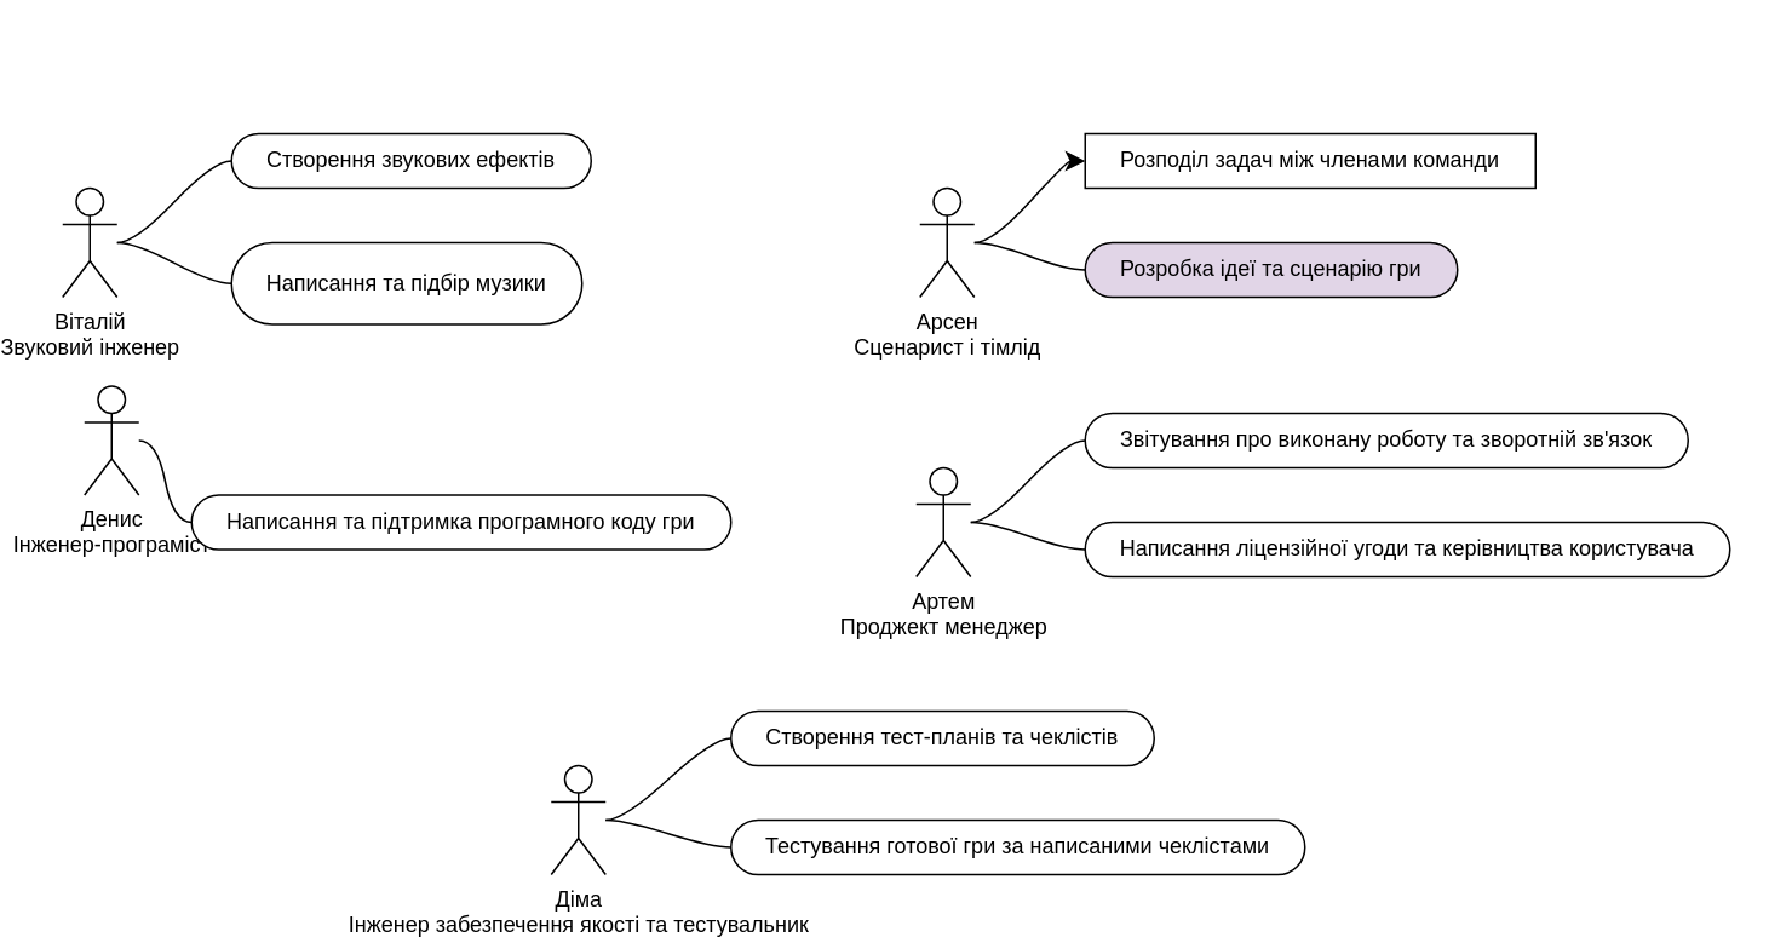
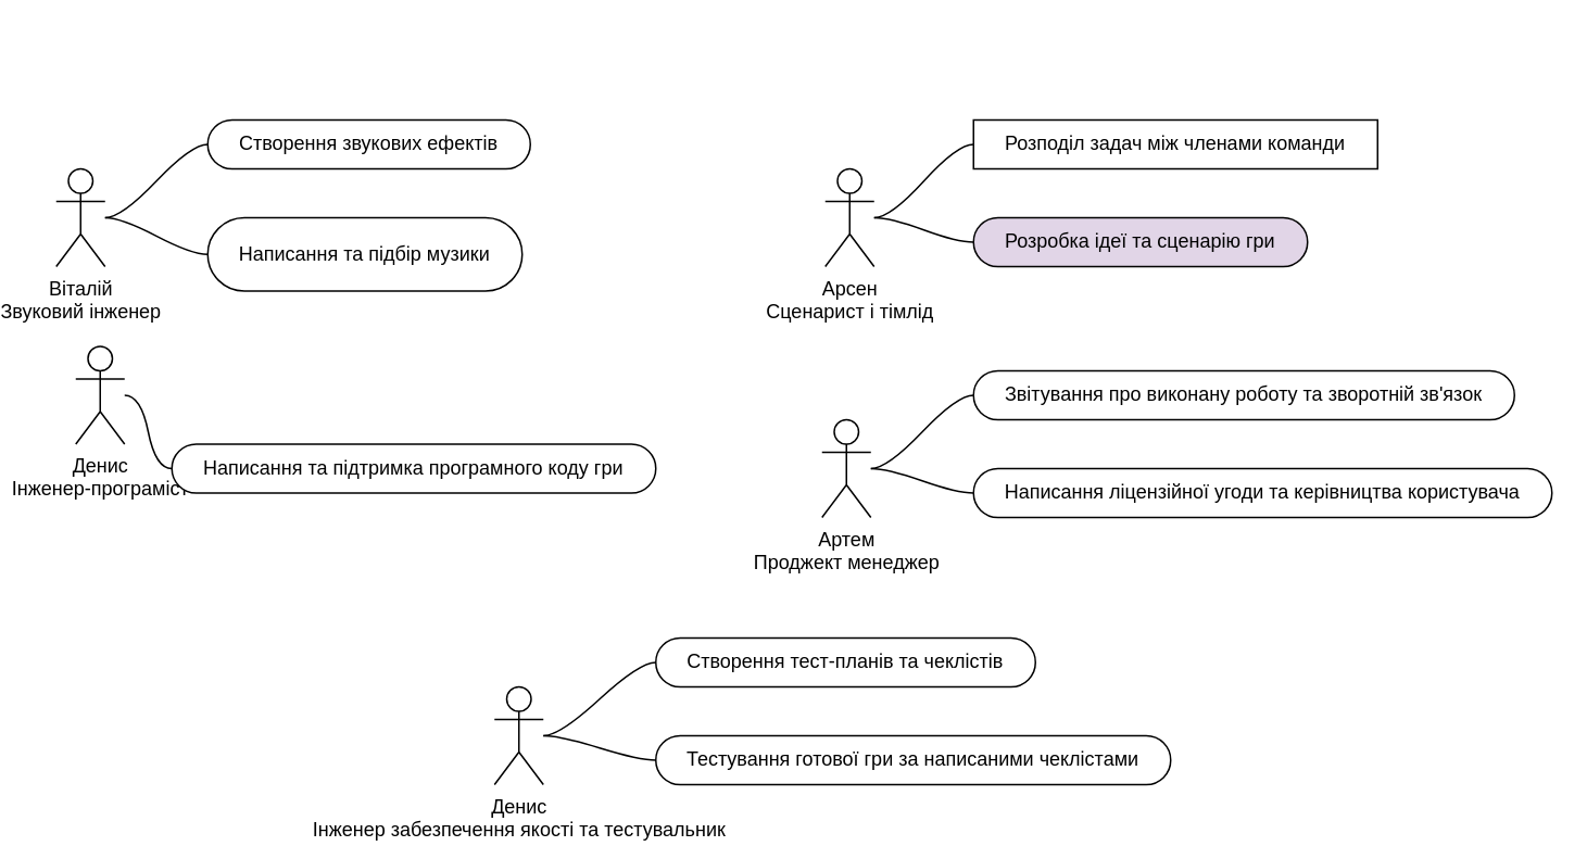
  <mxCell id="0" />
  <mxCell id="1" parent="0" />
- <mxCell id="2" value="Діма&lt;div&gt;Інженер забезпечення якості та тестувальник&lt;/div&gt;" style="shape=umlActor;verticalLabelPosition=bottom;verticalAlign=top;html=1;outlineConnect=0;" vertex="1" parent="1"><mxGeometry x="289" y="421" width="30" height="60" as="geometry" /></mxCell>
+ <mxCell id="2" value="Денис&lt;div&gt;Інженер забезпечення якості та тестувальник&lt;/div&gt;" style="shape=umlActor;verticalLabelPosition=bottom;verticalAlign=top;html=1;outlineConnect=0;" vertex="1" parent="1"><mxGeometry x="289" y="421" width="30" height="60" as="geometry" /></mxCell>
  <mxCell id="3" value="Створення тест-планів та чеклістів" style="whiteSpace=wrap;html=1;rounded=1;arcSize=50;align=center;verticalAlign=middle;strokeWidth=1;autosize=1;spacing=4;treeFolding=1;treeMoving=1;newEdgeStyle={&quot;edgeStyle&quot;:&quot;entityRelationEdgeStyle&quot;,&quot;startArrow&quot;:&quot;none&quot;,&quot;endArrow&quot;:&quot;none&quot;,&quot;segment&quot;:10,&quot;curved&quot;:1,&quot;sourcePerimeterSpacing&quot;:0,&quot;targetPerimeterSpacing&quot;:0};" vertex="1" parent="1"><mxGeometry x="388" y="391" width="233" height="30" as="geometry" /></mxCell>
  <mxCell id="4" value="" style="edgeStyle=entityRelationEdgeStyle;startArrow=none;endArrow=none;segment=10;curved=1;sourcePerimeterSpacing=0;targetPerimeterSpacing=0;rounded=0;fontSize=12;startSize=8;endSize=8;" edge="1" target="3" parent="1" source="2"><mxGeometry relative="1" as="geometry"><mxPoint x="531" y="79" as="sourcePoint" /><Array as="points"><mxPoint x="408" y="69" /><mxPoint x="524" y="52" /></Array></mxGeometry></mxCell>
  <mxCell id="5" value="Артем&lt;div&gt;Проджект менеджер&lt;/div&gt;" style="shape=umlActor;verticalLabelPosition=bottom;verticalAlign=top;html=1;outlineConnect=0;" vertex="1" parent="1"><mxGeometry x="490" y="257" width="30" height="60" as="geometry" /></mxCell>
  <mxCell id="6" value="Звітування про виконану роботу та зворотній зв'язок" style="whiteSpace=wrap;html=1;rounded=1;arcSize=50;align=center;verticalAlign=middle;strokeWidth=1;autosize=1;spacing=4;treeFolding=1;treeMoving=1;newEdgeStyle={&quot;edgeStyle&quot;:&quot;entityRelationEdgeStyle&quot;,&quot;startArrow&quot;:&quot;none&quot;,&quot;endArrow&quot;:&quot;none&quot;,&quot;segment&quot;:10,&quot;curved&quot;:1,&quot;sourcePerimeterSpacing&quot;:0,&quot;targetPerimeterSpacing&quot;:0};" vertex="1" parent="1"><mxGeometry x="583" y="227" width="332" height="30" as="geometry" /></mxCell>
  <mxCell id="7" value="" style="edgeStyle=entityRelationEdgeStyle;startArrow=none;endArrow=none;segment=10;curved=1;sourcePerimeterSpacing=0;targetPerimeterSpacing=0;rounded=0;fontSize=12;startSize=8;endSize=8;" edge="1" source="5" target="6" parent="1"><mxGeometry relative="1" as="geometry"><mxPoint x="350" y="58.5" as="sourcePoint" /><Array as="points"><mxPoint x="227" y="48.5" /><mxPoint x="343" y="31.5" /></Array></mxGeometry></mxCell>
  <mxCell id="8" value="Віталій&lt;div&gt;Звуковий інженер&lt;/div&gt;" style="shape=umlActor;verticalLabelPosition=bottom;verticalAlign=top;html=1;outlineConnect=0;" vertex="1" parent="1"><mxGeometry x="20" y="103" width="30" height="60" as="geometry" /></mxCell>
  <mxCell id="9" value="Арсен&lt;div&gt;Сценарист і тімлід&lt;/div&gt;" style="shape=umlActor;verticalLabelPosition=bottom;verticalAlign=top;html=1;outlineConnect=0;" vertex="1" parent="1"><mxGeometry x="492" y="103" width="30" height="60" as="geometry" /></mxCell>
  <mxCell id="10" value="Розподіл задач між членами команди" style="whiteSpace=wrap;html=1;arcSize=50;align=center;verticalAlign=middle;strokeWidth=1;autosize=1;spacing=4;treeFolding=1;treeMoving=1;newEdgeStyle={&quot;edgeStyle&quot;:&quot;entityRelationEdgeStyle&quot;,&quot;startArrow&quot;:&quot;none&quot;,&quot;endArrow&quot;:&quot;none&quot;,&quot;segment&quot;:10,&quot;curved&quot;:1,&quot;sourcePerimeterSpacing&quot;:0,&quot;targetPerimeterSpacing&quot;:0};rounded=0;" vertex="1" parent="1"><mxGeometry x="583" y="73" width="248" height="30" as="geometry" /></mxCell>
- <mxCell id="11" value="" style="edgeStyle=entityRelationEdgeStyle;startArrow=none;endArrow=classic;segment=10;curved=1;sourcePerimeterSpacing=0;targetPerimeterSpacing=0;rounded=0;fontSize=12;startSize=8;endSize=8;" edge="1" source="9" target="10" parent="1"><mxGeometry relative="1" as="geometry"><mxPoint x="439" y="47" as="sourcePoint" /><Array as="points"><mxPoint x="316" y="37" /><mxPoint x="432" y="20" /></Array></mxGeometry></mxCell>
+ <mxCell id="11" value="" style="edgeStyle=entityRelationEdgeStyle;startArrow=none;endArrow=none;segment=10;curved=1;sourcePerimeterSpacing=0;targetPerimeterSpacing=0;rounded=0;fontSize=12;startSize=8;endSize=8;" edge="1" source="9" target="10" parent="1"><mxGeometry relative="1" as="geometry"><mxPoint x="439" y="47" as="sourcePoint" /><Array as="points"><mxPoint x="316" y="37" /><mxPoint x="432" y="20" /></Array></mxGeometry></mxCell>
  <mxCell id="12" value="Денис&lt;div&gt;Інженер-програміст&lt;/div&gt;" style="shape=umlActor;verticalLabelPosition=bottom;verticalAlign=top;html=1;outlineConnect=0;" vertex="1" parent="1"><mxGeometry x="32" y="212" width="30" height="60" as="geometry" /></mxCell>
  <mxCell id="13" value="Написання та підтримка програмного коду гри" style="whiteSpace=wrap;html=1;rounded=1;arcSize=50;align=center;verticalAlign=middle;strokeWidth=1;autosize=1;spacing=4;treeFolding=1;treeMoving=1;newEdgeStyle={&quot;edgeStyle&quot;:&quot;entityRelationEdgeStyle&quot;,&quot;startArrow&quot;:&quot;none&quot;,&quot;endArrow&quot;:&quot;none&quot;,&quot;segment&quot;:10,&quot;curved&quot;:1,&quot;sourcePerimeterSpacing&quot;:0,&quot;targetPerimeterSpacing&quot;:0};" vertex="1" parent="1"><mxGeometry x="91" y="272" width="297" height="30" as="geometry" /></mxCell>
  <mxCell id="14" value="" style="edgeStyle=entityRelationEdgeStyle;startArrow=none;endArrow=none;segment=10;curved=1;sourcePerimeterSpacing=0;targetPerimeterSpacing=0;rounded=0;fontSize=12;startSize=8;endSize=8;" edge="1" source="12" target="13" parent="1"><mxGeometry relative="1" as="geometry"><mxPoint x="160" y="311" as="sourcePoint" /><Array as="points"><mxPoint x="37" y="301" /><mxPoint x="153" y="284" /></Array></mxGeometry></mxCell>
  <mxCell id="15" value="Створення звукових ефектів" style="whiteSpace=wrap;html=1;rounded=1;arcSize=50;align=center;verticalAlign=middle;strokeWidth=1;autosize=1;spacing=4;treeFolding=1;treeMoving=1;newEdgeStyle={&quot;edgeStyle&quot;:&quot;entityRelationEdgeStyle&quot;,&quot;startArrow&quot;:&quot;none&quot;,&quot;endArrow&quot;:&quot;none&quot;,&quot;segment&quot;:10,&quot;curved&quot;:1,&quot;sourcePerimeterSpacing&quot;:0,&quot;targetPerimeterSpacing&quot;:0};" vertex="1" parent="1"><mxGeometry x="113" y="73" width="198" height="30" as="geometry" /></mxCell>
  <mxCell id="16" value="" style="edgeStyle=entityRelationEdgeStyle;startArrow=none;endArrow=none;segment=10;curved=1;sourcePerimeterSpacing=0;targetPerimeterSpacing=0;rounded=0;fontSize=12;startSize=8;endSize=8;" edge="1" target="15" parent="1" source="8"><mxGeometry relative="1" as="geometry"><mxPoint x="67" y="134" as="sourcePoint" /></mxGeometry></mxCell>
  <mxCell id="17" value="Написання та підбір музики" style="whiteSpace=wrap;html=1;rounded=1;arcSize=50;align=center;verticalAlign=middle;strokeWidth=1;autosize=1;spacing=4;treeFolding=1;treeMoving=1;newEdgeStyle={&quot;edgeStyle&quot;:&quot;entityRelationEdgeStyle&quot;,&quot;startArrow&quot;:&quot;none&quot;,&quot;endArrow&quot;:&quot;none&quot;,&quot;segment&quot;:10,&quot;curved&quot;:1,&quot;sourcePerimeterSpacing&quot;:0,&quot;targetPerimeterSpacing&quot;:0};" vertex="1" parent="1"><mxGeometry x="113" y="133" width="193" height="45" as="geometry" /></mxCell>
  <mxCell id="18" value="" style="edgeStyle=entityRelationEdgeStyle;startArrow=none;endArrow=none;segment=10;curved=1;sourcePerimeterSpacing=0;targetPerimeterSpacing=0;rounded=0;fontSize=12;startSize=8;endSize=8;" edge="1" target="17" parent="1" source="8"><mxGeometry relative="1" as="geometry"><mxPoint x="58" y="181" as="sourcePoint" /></mxGeometry></mxCell>
  <mxCell id="19" value="Розробка ідеї та сценарію гри" style="whiteSpace=wrap;html=1;rounded=1;arcSize=50;align=center;verticalAlign=middle;strokeWidth=1;autosize=1;spacing=4;treeFolding=1;treeMoving=1;newEdgeStyle={&quot;edgeStyle&quot;:&quot;entityRelationEdgeStyle&quot;,&quot;startArrow&quot;:&quot;none&quot;,&quot;endArrow&quot;:&quot;none&quot;,&quot;segment&quot;:10,&quot;curved&quot;:1,&quot;sourcePerimeterSpacing&quot;:0,&quot;targetPerimeterSpacing&quot;:0};fillColor=#e1d5e7;" vertex="1" parent="1"><mxGeometry x="583" y="133" width="205" height="30" as="geometry" /></mxCell>
  <mxCell id="20" value="" style="edgeStyle=entityRelationEdgeStyle;startArrow=none;endArrow=none;segment=10;curved=1;sourcePerimeterSpacing=0;targetPerimeterSpacing=0;rounded=0;fontSize=12;startSize=8;endSize=8;" edge="1" target="19" parent="1" source="9"><mxGeometry relative="1" as="geometry"><mxPoint x="537" y="185" as="sourcePoint" /><Array as="points"><mxPoint x="333" y="96" /><mxPoint x="449" y="79" /></Array></mxGeometry></mxCell>
  <mxCell id="21" value="Написання ліцензійної угоди та керівництва користувача" style="whiteSpace=wrap;html=1;rounded=1;arcSize=50;align=center;verticalAlign=middle;strokeWidth=1;autosize=1;spacing=4;treeFolding=1;treeMoving=1;newEdgeStyle={&quot;edgeStyle&quot;:&quot;entityRelationEdgeStyle&quot;,&quot;startArrow&quot;:&quot;none&quot;,&quot;endArrow&quot;:&quot;none&quot;,&quot;segment&quot;:10,&quot;curved&quot;:1,&quot;sourcePerimeterSpacing&quot;:0,&quot;targetPerimeterSpacing&quot;:0};" vertex="1" parent="1"><mxGeometry x="583" y="287" width="355" height="30" as="geometry" /></mxCell>
  <mxCell id="22" value="" style="edgeStyle=entityRelationEdgeStyle;startArrow=none;endArrow=none;segment=10;curved=1;sourcePerimeterSpacing=0;targetPerimeterSpacing=0;rounded=0;fontSize=12;startSize=8;endSize=8;" edge="1" target="21" parent="1" source="5"><mxGeometry relative="1" as="geometry"><mxPoint x="548" y="352.5" as="sourcePoint" /><Array as="points"><mxPoint x="496" y="320.5" /></Array></mxGeometry></mxCell>
  <mxCell id="23" value="Тестування готової гри за написаними чеклістами" style="whiteSpace=wrap;html=1;rounded=1;arcSize=50;align=center;verticalAlign=middle;strokeWidth=1;autosize=1;spacing=4;treeFolding=1;treeMoving=1;newEdgeStyle={&quot;edgeStyle&quot;:&quot;entityRelationEdgeStyle&quot;,&quot;startArrow&quot;:&quot;none&quot;,&quot;endArrow&quot;:&quot;none&quot;,&quot;segment&quot;:10,&quot;curved&quot;:1,&quot;sourcePerimeterSpacing&quot;:0,&quot;targetPerimeterSpacing&quot;:0};" vertex="1" parent="1"><mxGeometry x="388" y="451" width="316" height="30" as="geometry" /></mxCell>
  <mxCell id="24" value="" style="edgeStyle=entityRelationEdgeStyle;startArrow=none;endArrow=none;segment=10;curved=1;sourcePerimeterSpacing=0;targetPerimeterSpacing=0;rounded=0;fontSize=12;startSize=8;endSize=8;" edge="1" target="23" parent="1" source="2"><mxGeometry relative="1" as="geometry"><mxPoint x="466" y="533" as="sourcePoint" /></mxGeometry></mxCell>
